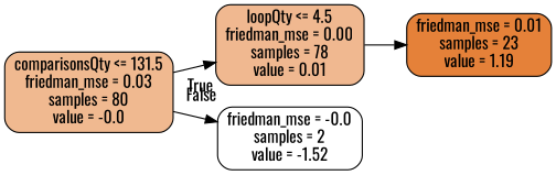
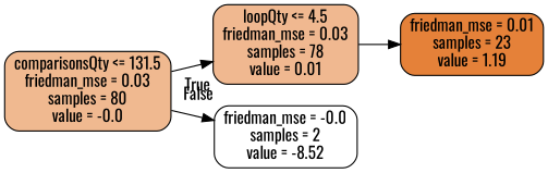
  digraph {
    fontname=Oswald
    rankdir=LR
    node [color=black fontname=Oswald shape=box style="filled, rounded"]
    edge [fontname=Oswald labeldistance=2.5]
    n1 [fillcolor="#f0b990" label="comparisonsQty <= 131.5\nfriedman_mse = 0.03\nsamples = 80\nvalue = -0.0"]
-   n2 [fillcolor="#f0b890" label="loopQty <= 4.5\nfriedman_mse = 0.00\nsamples = 78\nvalue = 0.01"]
-   n3 [fillcolor="#ffffff" label="friedman_mse = -0.0\nsamples = 2\nvalue = -1.52"]
+   n2 [fillcolor="#f0b890" label="loopQty <= 4.5\nfriedman_mse = 0.03\nsamples = 78\nvalue = 0.01"]
+   n3 [fillcolor="#ffffff" label="friedman_mse = -0.0\nsamples = 2\nvalue = -8.52"]
    n4 [fillcolor="#e58139" label="friedman_mse = 0.01\nsamples = 23\nvalue = 1.19"]
    n1 -> n2 [headlabel=True labelangle=45]
    n1 -> n3 [headlabel=False labelangle=-45]
    n2 -> n4 [labeldistance=""]
  }
